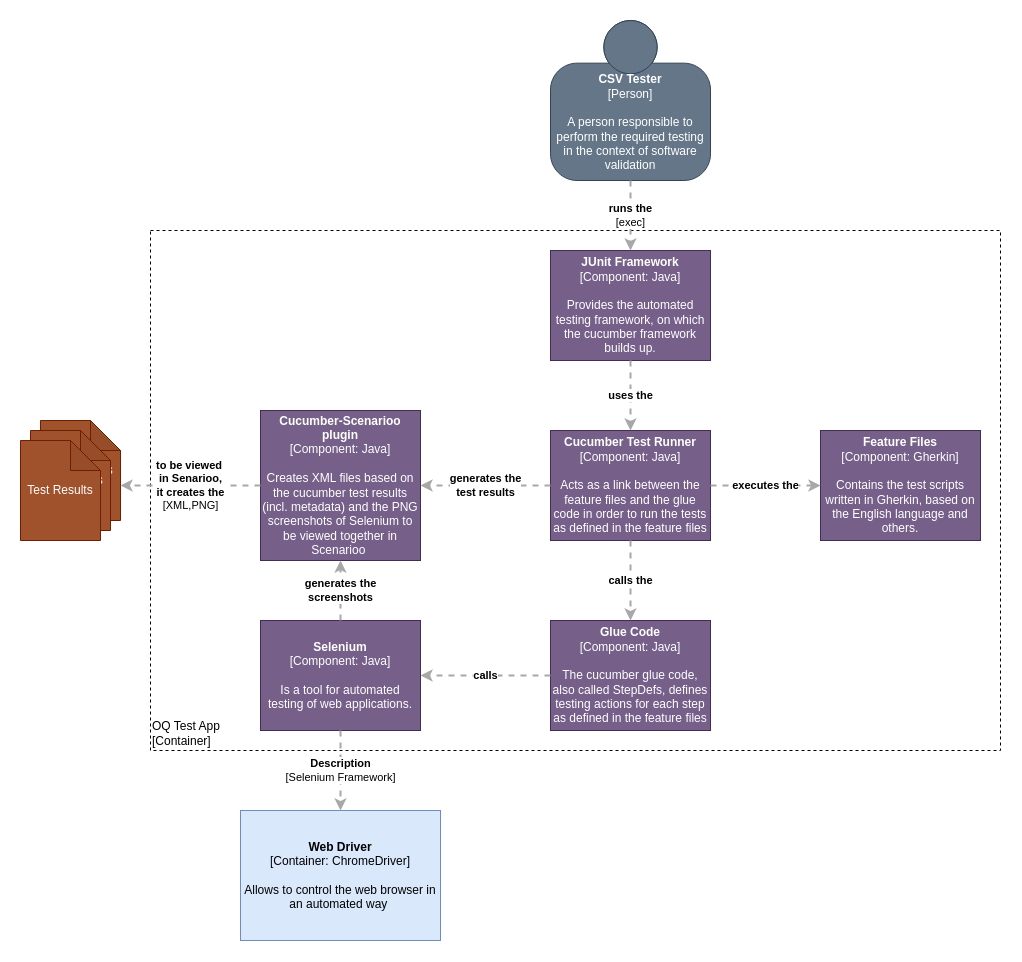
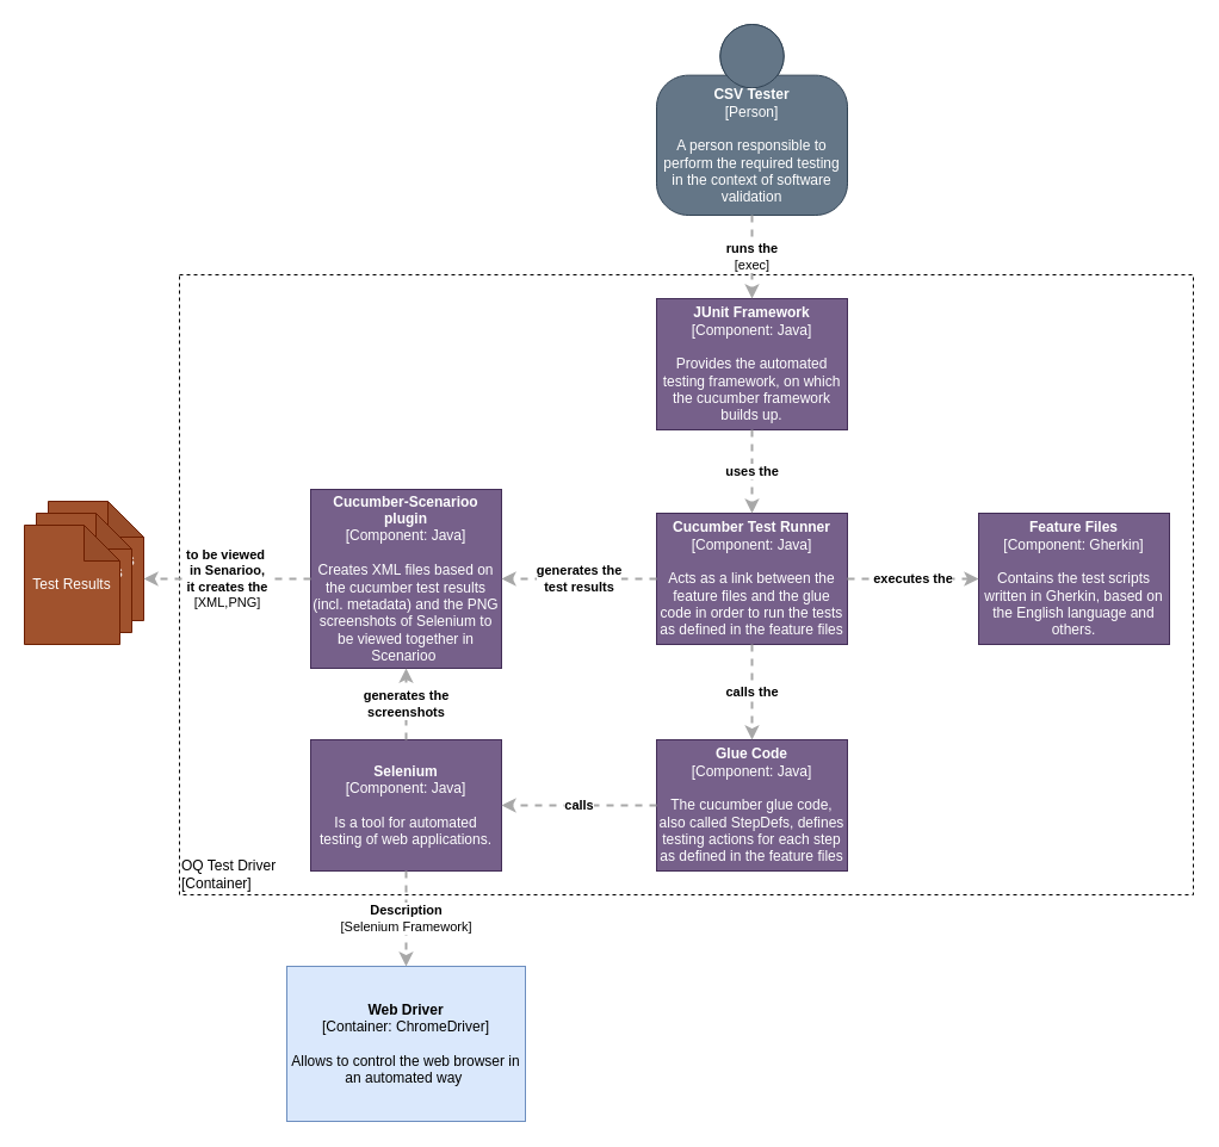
  <mxCell id="0" />
  <mxCell id="1" parent="0" />
- <mxCell id="2" value="&lt;div style=&quot;text-align: left&quot;&gt;OQ Test App&lt;/div&gt;&lt;div style=&quot;text-align: left&quot;&gt;[Container]&lt;/div&gt;" style="rounded=0;whiteSpace=wrap;html=1;labelBackgroundColor=none;fillColor=none;fontColor=#000000;align=left;arcSize=5;strokeColor=#000000;verticalAlign=bottom;points=[[0.25,0,0],[0.5,0,0],[0.75,0,0],[1,0.25,0],[1,0.5,0],[1,0.75,0],[0.75,1,0],[0.5,1,0],[0.25,1,0],[0,0.75,0],[0,0.5,0],[0,0.25,0]];dashed=1;" parent="1" vertex="1"><mxGeometry x="150" y="230" width="850" height="520" as="geometry" /></mxCell>
+ <mxCell id="2" value="&lt;div style=&quot;text-align: left&quot;&gt;OQ Test Driver&lt;/div&gt;&lt;div style=&quot;text-align: left&quot;&gt;[Container]&lt;/div&gt;" style="rounded=0;whiteSpace=wrap;html=1;labelBackgroundColor=none;fillColor=none;fontColor=#000000;align=left;arcSize=5;strokeColor=#000000;verticalAlign=bottom;points=[[0.25,0,0],[0.5,0,0],[0.75,0,0],[1,0.25,0],[1,0.5,0],[1,0.75,0],[0.75,1,0],[0.5,1,0],[0.25,1,0],[0,0.75,0],[0,0.5,0],[0,0.25,0]];dashed=1;" parent="1" vertex="1"><mxGeometry x="150" y="230" width="850" height="520" as="geometry" /></mxCell>
  <mxCell id="3" value="&lt;span&gt;&lt;b&gt;JUnit Framework&lt;/b&gt;&lt;/span&gt;&lt;br&gt;&lt;div&gt;[Component:&amp;nbsp;&lt;span&gt;Java&lt;/span&gt;&lt;span&gt;]&lt;/span&gt;&lt;/div&gt;&lt;br&gt;&lt;div&gt;Provides the automated testing framework, on which the cucumber framework builds up.&lt;/div&gt;" style="rounded=0;whiteSpace=wrap;html=1;labelBackgroundColor=none;fillColor=#76608a;align=center;arcSize=10;strokeColor=#432D57;points=[[0.25,0,0],[0.5,0,0],[0.75,0,0],[1,0.25,0],[1,0.5,0],[1,0.75,0],[0.75,1,0],[0.5,1,0],[0.25,1,0],[0,0.75,0],[0,0.5,0],[0,0.25,0]];fontColor=#ffffff;" parent="1" vertex="1"><mxGeometry x="550" y="250" width="160" height="110.0" as="geometry" /></mxCell>
  <mxCell id="4" value="&lt;span&gt;&lt;b&gt;Cucumber Test Runner&lt;/b&gt;&lt;/span&gt;&lt;br&gt;&lt;div&gt;[Component: Java&lt;span&gt;]&lt;/span&gt;&lt;/div&gt;&lt;br&gt;&lt;div&gt;Acts as a link between the feature files and the glue code in order to run the tests as defined in the feature files&lt;/div&gt;" style="rounded=0;whiteSpace=wrap;html=1;labelBackgroundColor=none;fillColor=#76608a;align=center;arcSize=10;strokeColor=#432D57;points=[[0.25,0,0],[0.5,0,0],[0.75,0,0],[1,0.25,0],[1,0.5,0],[1,0.75,0],[0.75,1,0],[0.5,1,0],[0.25,1,0],[0,0.75,0],[0,0.5,0],[0,0.25,0]];fontColor=#ffffff;" parent="1" vertex="1"><mxGeometry x="550" y="430" width="160" height="110.0" as="geometry" /></mxCell>
  <mxCell id="5" value="&lt;b&gt;Glue Code&lt;/b&gt;&lt;br&gt;&lt;div&gt;[Component:&amp;nbsp;&lt;span&gt;Java&lt;/span&gt;&lt;span&gt;]&lt;/span&gt;&lt;/div&gt;&lt;br&gt;&lt;div&gt;The cucumber glue code, also called StepDefs, defines testing actions for each step as defined in the feature files&lt;/div&gt;" style="rounded=0;whiteSpace=wrap;html=1;labelBackgroundColor=none;fillColor=#76608a;align=center;arcSize=10;strokeColor=#432D57;points=[[0.25,0,0],[0.5,0,0],[0.75,0,0],[1,0.25,0],[1,0.5,0],[1,0.75,0],[0.75,1,0],[0.5,1,0],[0.25,1,0],[0,0.75,0],[0,0.5,0],[0,0.25,0]];fontColor=#ffffff;" parent="1" vertex="1"><mxGeometry x="550" y="620" width="160" height="110.0" as="geometry" /></mxCell>
  <mxCell id="6" value="&lt;b&gt;Selenium&lt;/b&gt;&lt;br&gt;&lt;div&gt;[Component:&amp;nbsp;&lt;span&gt;Java&lt;/span&gt;&lt;span&gt;]&lt;/span&gt;&lt;/div&gt;&lt;br&gt;&lt;div&gt;Is a tool for automated testing of web applications.&lt;/div&gt;" style="rounded=0;whiteSpace=wrap;html=1;labelBackgroundColor=none;fillColor=#76608a;align=center;arcSize=10;strokeColor=#432D57;points=[[0.25,0,0],[0.5,0,0],[0.75,0,0],[1,0.25,0],[1,0.5,0],[1,0.75,0],[0.75,1,0],[0.5,1,0],[0.25,1,0],[0,0.75,0],[0,0.5,0],[0,0.25,0]];fontColor=#ffffff;" parent="1" vertex="1"><mxGeometry x="260" y="620" width="160" height="110.0" as="geometry" /></mxCell>
  <mxCell id="7" value="&lt;span&gt;&lt;b&gt;Cucumber-Scenarioo plugin&lt;/b&gt;&lt;/span&gt;&lt;br&gt;&lt;div&gt;[Component: Java&lt;span&gt;]&lt;/span&gt;&lt;/div&gt;&lt;br&gt;&lt;div&gt;Creates XML files based on the cucumber test results (incl. metadata) and the PNG screenshots of Selenium to be viewed together in Scenarioo&amp;nbsp;&lt;/div&gt;" style="rounded=0;whiteSpace=wrap;html=1;labelBackgroundColor=none;fillColor=#76608a;align=center;arcSize=10;strokeColor=#432D57;points=[[0.25,0,0],[0.5,0,0],[0.75,0,0],[1,0.25,0],[1,0.5,0],[1,0.75,0],[0.75,1,0],[0.5,1,0],[0.25,1,0],[0,0.75,0],[0,0.5,0],[0,0.25,0]];fontColor=#ffffff;" parent="1" vertex="1"><mxGeometry x="260" y="410" width="160" height="150" as="geometry" /></mxCell>
  <mxCell id="8" value="&lt;span&gt;&lt;b&gt;Feature Files&lt;/b&gt;&lt;/span&gt;&lt;br&gt;&lt;div&gt;[Component: Gherkin&lt;span&gt;]&lt;/span&gt;&lt;/div&gt;&lt;br&gt;&lt;div&gt;Contains the test scripts written in Gherkin, based on the English language and others.&lt;/div&gt;" style="rounded=0;whiteSpace=wrap;html=1;labelBackgroundColor=none;fillColor=#76608a;align=center;arcSize=10;strokeColor=#432D57;points=[[0.25,0,0],[0.5,0,0],[0.75,0,0],[1,0.25,0],[1,0.5,0],[1,0.75,0],[0.75,1,0],[0.5,1,0],[0.25,1,0],[0,0.75,0],[0,0.5,0],[0,0.25,0]];fontColor=#ffffff;" parent="1" vertex="1"><mxGeometry x="820" y="430" width="160" height="110.0" as="geometry" /></mxCell>
  <mxCell id="9" value="" style="group" parent="1" vertex="1" connectable="0"><mxGeometry x="20" y="420" width="100" height="120" as="geometry" /></mxCell>
  <mxCell id="10" value="Test Results" style="shape=note;whiteSpace=wrap;html=1;backgroundOutline=1;darkOpacity=0.05;rounded=0;fillColor=#a0522d;strokeColor=#6D1F00;fontColor=#ffffff;" parent="9" vertex="1"><mxGeometry x="20" width="80" height="100" as="geometry" /></mxCell>
  <mxCell id="11" value="Test Results" style="shape=note;whiteSpace=wrap;html=1;backgroundOutline=1;darkOpacity=0.05;rounded=0;fillColor=#a0522d;strokeColor=#6D1F00;fontColor=#ffffff;" parent="9" vertex="1"><mxGeometry x="10" y="10" width="80" height="100" as="geometry" /></mxCell>
  <mxCell id="12" value="Test Results" style="shape=note;whiteSpace=wrap;html=1;backgroundOutline=1;darkOpacity=0.05;rounded=0;fillColor=#a0522d;strokeColor=#6D1F00;fontColor=#ffffff;" parent="9" vertex="1"><mxGeometry y="20" width="80" height="100" as="geometry" /></mxCell>
  <mxCell id="13" value="&lt;span&gt;&lt;b&gt;Web Driver&lt;/b&gt;&lt;/span&gt;&lt;br&gt;&lt;div&gt;[Container:&amp;nbsp;&lt;span&gt;ChromeDriver&lt;/span&gt;&lt;span&gt;]&lt;/span&gt;&lt;/div&gt;&lt;br&gt;&lt;div&gt;Allows to control the web browser in an automated way&amp;nbsp;&lt;/div&gt;" style="rounded=0;whiteSpace=wrap;html=1;labelBackgroundColor=none;fillColor=#dae8fc;align=center;arcSize=10;strokeColor=#6c8ebf;points=[[0.25,0,0],[0.5,0,0],[0.75,0,0],[1,0.25,0],[1,0.5,0],[1,0.75,0],[0.75,1,0],[0.5,1,0],[0.25,1,0],[0,0.75,0],[0,0.5,0],[0,0.25,0]];" parent="1" vertex="1"><mxGeometry x="240" y="810" width="200" height="130" as="geometry" /></mxCell>
  <mxCell id="14" value="&lt;b&gt;CSV Tester&lt;/b&gt;&lt;div&gt;[Person]&lt;/div&gt;&lt;br&gt;&lt;div&gt;A person responsible to perform&amp;nbsp;&lt;span&gt;the required testing in the context&amp;nbsp;&lt;/span&gt;&lt;span&gt;of software validation&lt;/span&gt;&lt;/div&gt;" style="html=1;dashed=0;whitespace=wrap;fillColor=#647687;strokeColor=#314354;shape=mxgraph.c4.person;align=center;points=[[0.5,0,0],[1,0.5,0],[1,0.75,0],[0.75,1,0],[0.5,1,0],[0.25,1,0],[0,0.75,0],[0,0.5,0]];whiteSpace=wrap;fontColor=#ffffff;" parent="1" vertex="1"><mxGeometry x="550" y="20" width="160" height="160" as="geometry" /></mxCell>
  <mxCell id="15" value="&lt;div style=&quot;text-align: left&quot;&gt;&lt;div style=&quot;text-align: center&quot;&gt;&lt;b&gt;runs the&lt;/b&gt;&lt;/div&gt;&lt;div style=&quot;text-align: center&quot;&gt;[exec]&lt;/div&gt;&lt;/div&gt;" style="edgeStyle=none;rounded=0;html=1;entryX=0.5;entryY=0;jettySize=auto;orthogonalLoop=1;strokeColor=#A8A8A8;strokeWidth=2;fontColor=#000000;jumpStyle=none;dashed=1;exitX=0.5;exitY=1;exitDx=0;exitDy=0;exitPerimeter=0;entryDx=0;entryDy=0;entryPerimeter=0;" parent="1" source="14" target="3" edge="1"><mxGeometry width="200" relative="1" as="geometry"><mxPoint x="610" y="260" as="sourcePoint" /><mxPoint x="340" y="220" as="targetPoint" /></mxGeometry></mxCell>
  <mxCell id="16" value="&lt;div style=&quot;text-align: left&quot;&gt;&lt;div style=&quot;text-align: center&quot;&gt;&lt;b&gt;uses the&lt;/b&gt;&lt;/div&gt;&lt;/div&gt;" style="edgeStyle=none;rounded=0;html=1;entryX=0.5;entryY=0;jettySize=auto;orthogonalLoop=1;strokeColor=#A8A8A8;strokeWidth=2;fontColor=#000000;jumpStyle=none;dashed=1;exitX=0.5;exitY=1;exitDx=0;exitDy=0;exitPerimeter=0;entryDx=0;entryDy=0;entryPerimeter=0;" parent="1" source="3" target="4" edge="1"><mxGeometry width="200" relative="1" as="geometry"><mxPoint x="560" y="400" as="sourcePoint" /><mxPoint x="760" y="400" as="targetPoint" /></mxGeometry></mxCell>
  <mxCell id="17" value="&lt;div style=&quot;text-align: left&quot;&gt;&lt;div style=&quot;text-align: center&quot;&gt;&lt;b&gt;executes the&lt;/b&gt;&lt;/div&gt;&lt;/div&gt;" style="edgeStyle=none;rounded=0;html=1;jettySize=auto;orthogonalLoop=1;strokeColor=#A8A8A8;strokeWidth=2;fontColor=#000000;jumpStyle=none;dashed=1;exitX=1;exitY=0.5;exitDx=0;exitDy=0;exitPerimeter=0;entryX=0;entryY=0.5;entryDx=0;entryDy=0;entryPerimeter=0;" parent="1" source="4" target="8" edge="1"><mxGeometry width="200" relative="1" as="geometry"><mxPoint x="560" y="400" as="sourcePoint" /><mxPoint x="760" y="400" as="targetPoint" /></mxGeometry></mxCell>
  <mxCell id="18" value="&lt;div style=&quot;text-align: left&quot;&gt;&lt;div style=&quot;text-align: center&quot;&gt;&lt;b&gt;calls the&lt;/b&gt;&lt;/div&gt;&lt;/div&gt;" style="edgeStyle=none;rounded=0;html=1;entryX=0.5;entryY=0;jettySize=auto;orthogonalLoop=1;strokeColor=#A8A8A8;strokeWidth=2;fontColor=#000000;jumpStyle=none;dashed=1;exitX=0.5;exitY=1;exitDx=0;exitDy=0;exitPerimeter=0;entryDx=0;entryDy=0;entryPerimeter=0;" parent="1" source="4" target="5" edge="1"><mxGeometry width="200" relative="1" as="geometry"><mxPoint x="560" y="400" as="sourcePoint" /><mxPoint x="760" y="400" as="targetPoint" /><Array as="points" /></mxGeometry></mxCell>
  <mxCell id="19" value="&lt;div style=&quot;text-align: left&quot;&gt;&lt;div style=&quot;text-align: center&quot;&gt;&lt;b&gt;calls&lt;/b&gt;&lt;/div&gt;&lt;/div&gt;" style="edgeStyle=none;rounded=0;html=1;entryX=1;entryY=0.5;jettySize=auto;orthogonalLoop=1;strokeColor=#A8A8A8;strokeWidth=2;fontColor=#000000;jumpStyle=none;dashed=1;exitX=0;exitY=0.5;exitDx=0;exitDy=0;exitPerimeter=0;entryDx=0;entryDy=0;entryPerimeter=0;" parent="1" source="5" target="6" edge="1"><mxGeometry width="200" relative="1" as="geometry"><mxPoint x="560" y="400" as="sourcePoint" /><mxPoint x="760" y="400" as="targetPoint" /></mxGeometry></mxCell>
  <mxCell id="20" value="&lt;div style=&quot;text-align: left&quot;&gt;&lt;div style=&quot;text-align: center&quot;&gt;&lt;b&gt;generates the&lt;/b&gt;&lt;/div&gt;&lt;div style=&quot;text-align: center&quot;&gt;&lt;b&gt;screenshots&lt;/b&gt;&lt;/div&gt;&lt;/div&gt;" style="edgeStyle=none;rounded=0;html=1;entryX=0.5;entryY=1;jettySize=auto;orthogonalLoop=1;strokeColor=#A8A8A8;strokeWidth=2;fontColor=#000000;jumpStyle=none;dashed=1;exitX=0.5;exitY=0;exitDx=0;exitDy=0;exitPerimeter=0;entryDx=0;entryDy=0;entryPerimeter=0;" parent="1" source="6" target="7" edge="1"><mxGeometry width="200" relative="1" as="geometry"><mxPoint x="560" y="400" as="sourcePoint" /><mxPoint x="760" y="400" as="targetPoint" /></mxGeometry></mxCell>
  <mxCell id="21" value="&lt;div style=&quot;text-align: left&quot;&gt;&lt;div style=&quot;text-align: center&quot;&gt;&lt;b&gt;generates the&lt;/b&gt;&lt;/div&gt;&lt;div style=&quot;text-align: center&quot;&gt;&lt;b&gt;test results&lt;/b&gt;&lt;/div&gt;&lt;/div&gt;" style="edgeStyle=none;rounded=0;html=1;entryX=1;entryY=0.5;jettySize=auto;orthogonalLoop=1;strokeColor=#A8A8A8;strokeWidth=2;fontColor=#000000;jumpStyle=none;dashed=1;exitX=0;exitY=0.5;exitDx=0;exitDy=0;exitPerimeter=0;entryDx=0;entryDy=0;entryPerimeter=0;" parent="1" source="4" target="7" edge="1"><mxGeometry width="200" relative="1" as="geometry"><mxPoint x="560" y="400" as="sourcePoint" /><mxPoint x="760" y="400" as="targetPoint" /></mxGeometry></mxCell>
  <mxCell id="22" value="&lt;div style=&quot;text-align: left&quot;&gt;&lt;div style=&quot;text-align: center&quot;&gt;&lt;b&gt;to be viewed&amp;nbsp;&lt;/b&gt;&lt;/div&gt;&lt;div style=&quot;text-align: center&quot;&gt;&lt;b&gt;in Senarioo,&lt;/b&gt;&lt;/div&gt;&lt;div style=&quot;text-align: center&quot;&gt;&lt;b&gt;it creates the&lt;/b&gt;&lt;/div&gt;&lt;div style=&quot;text-align: center&quot;&gt;[XML,PNG]&lt;/div&gt;&lt;/div&gt;" style="edgeStyle=none;rounded=0;html=1;entryX=0;entryY=0;jettySize=auto;orthogonalLoop=1;strokeColor=#A8A8A8;strokeWidth=2;fontColor=#000000;jumpStyle=none;dashed=1;exitX=0;exitY=0.5;exitDx=0;exitDy=0;exitPerimeter=0;entryDx=80;entryDy=65;entryPerimeter=0;" parent="1" source="7" target="10" edge="1"><mxGeometry width="200" relative="1" as="geometry"><mxPoint x="560" y="400" as="sourcePoint" /><mxPoint x="760" y="400" as="targetPoint" /></mxGeometry></mxCell>
  <mxCell id="23" value="&lt;div style=&quot;text-align: left&quot;&gt;&lt;div style=&quot;text-align: center&quot;&gt;&lt;b&gt;Description&lt;/b&gt;&lt;/div&gt;&lt;div style=&quot;text-align: center&quot;&gt;[Selenium Framework]&lt;/div&gt;&lt;/div&gt;" style="edgeStyle=none;rounded=0;html=1;entryX=0.5;entryY=0;jettySize=auto;orthogonalLoop=1;strokeColor=#A8A8A8;strokeWidth=2;fontColor=#000000;jumpStyle=none;dashed=1;exitX=0.5;exitY=1;exitDx=0;exitDy=0;exitPerimeter=0;entryDx=0;entryDy=0;entryPerimeter=0;" parent="1" source="6" target="13" edge="1"><mxGeometry width="200" relative="1" as="geometry"><mxPoint x="560" y="700" as="sourcePoint" /><mxPoint x="760" y="700" as="targetPoint" /></mxGeometry></mxCell>
